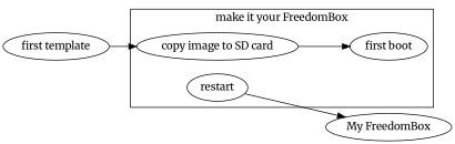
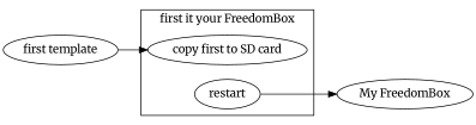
  digraph {
    fontname=Merriweather
    rankdir=LR
    node [fontname=Merriweather]
    edge [fontname=Merriweather]
-   "copy image to SD card"
-   "first boot"
+   "copy image to SD card" [label="copy first to SD card"]
    restart
    "My FreedomBox"
    n5 [label="first template"]
    subgraph cluster_1 {
      color=black
-     label="make it your FreedomBox"
+     label="first it your FreedomBox"
      "copy image to SD card"
-     "first boot"
      restart
    }
-   "copy image to SD card" -> "first boot"
    restart -> "My FreedomBox"
    n5 -> "copy image to SD card"
  }
